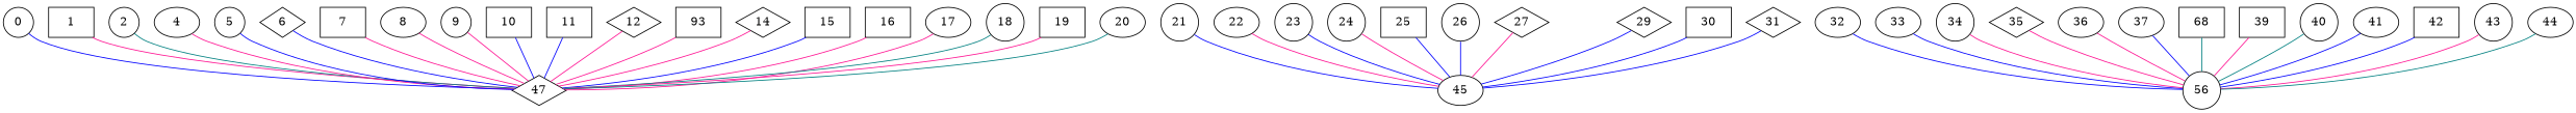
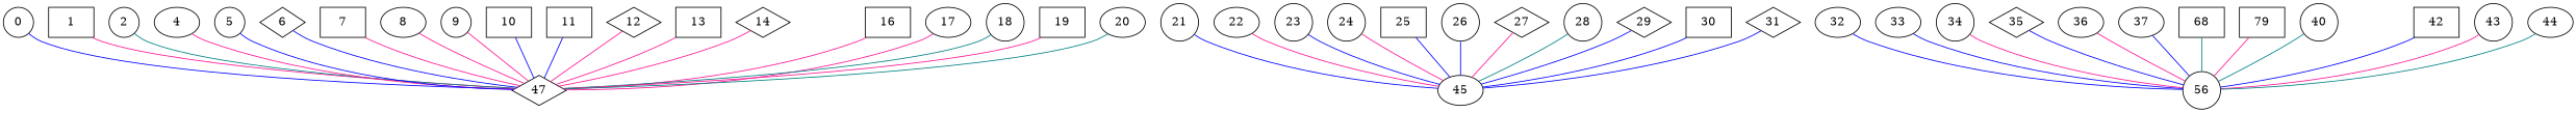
  strict graph {
    node [shape=circle]
    edge [color=deeppink]
    47 [shape=diamond]
    0
    1 [shape=box]
    2
    4 [shape=ellipse]
    5
    6 [shape=diamond]
    7 [shape=box]
    8 [shape=ellipse]
    9
    10 [shape=box]
    11 [shape=box]
    12 [shape=diamond]
-   13 [shape=box label=93]
+   13 [shape=box]
    14 [shape=diamond]
-   15 [shape=box]
    16 [shape=box]
    17 [shape=ellipse]
    18
    19 [shape=box]
    20 [shape=ellipse]
    45 [shape=ellipse]
    21
    22 [shape=ellipse]
    23
    24
    25 [shape=box]
    26
    27 [shape=diamond]
+   28
    29 [shape=diamond]
    30 [shape=box]
    31 [shape=diamond]
    32 [shape=ellipse]
    n35 [label=56]
    33 [shape=ellipse]
    34
    35 [shape=diamond]
    36 [shape=ellipse]
    37 [shape=ellipse]
    n41 [label=68 shape=box]
-   39 [shape=box]
+   39 [shape=box label=79]
    40
-   41 [shape=ellipse]
    42 [shape=box]
    43
    44 [shape=ellipse]
    0 -- 47 [color=blue]
    1 -- 47
    2 -- 47 [color=teal]
    4 -- 47
    5 -- 47 [color=blue]
    6 -- 47 [color=blue]
    7 -- 47
    8 -- 47
    9 -- 47
    10 -- 47 [color=blue]
    11 -- 47 [color=blue]
    12 -- 47
    13 -- 47
    14 -- 47
-   15 -- 47 [color=blue]
    16 -- 47
    17 -- 47
    18 -- 47 [color=teal]
    19 -- 47
    20 -- 47 [color=teal]
    21 -- 45 [color=blue]
    22 -- 45
    23 -- 45 [color=blue]
    24 -- 45
    25 -- 45 [color=blue]
    26 -- 45 [color=blue]
    27 -- 45
+   28 -- 45 [color=teal]
    29 -- 45 [color=blue]
    30 -- 45 [color=blue]
    31 -- 45 [color=blue]
    32 -- n35 [color=blue]
    33 -- n35 [color=blue]
    34 -- n35
-   35 -- n35
+   35 -- n35 [color=blue]
    36 -- n35
    37 -- n35 [color=blue]
    n41 -- n35 [color=teal]
    39 -- n35
    40 -- n35 [color=teal]
-   41 -- n35 [color=blue]
    42 -- n35 [color=blue]
    43 -- n35
    44 -- n35 [color=teal]
  }
